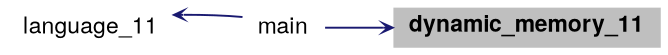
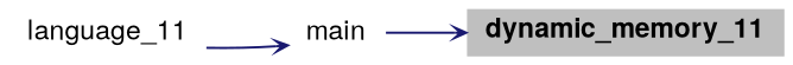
  digraph {
    rankdir=RL
    node [color=black fontname="Helvetica,Arial,sans-serif" fontsize=12 shape=plaintext]
    edge [arrowhead=open arrowsize=0.5 arrowtail=open color=midnightblue dir=back fontname="Helvetica,Arial,sans-serif" fontsize=15 labelfontsize=15 style=solid]
    n1 [fillcolor=grey75 fontcolor=black height=0.2 label=<<b>dynamic_memory_11</b>> style=filled width=0.4]
    n2 [height=0.2 label=main width=0.4]
    n3 [height=0.2 label=language_11 width=0.4]
    n1 -> n2
-   n3 -> n2
+   n2 -> n3
  }
